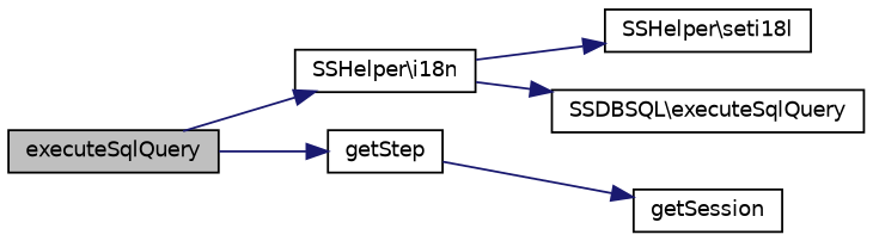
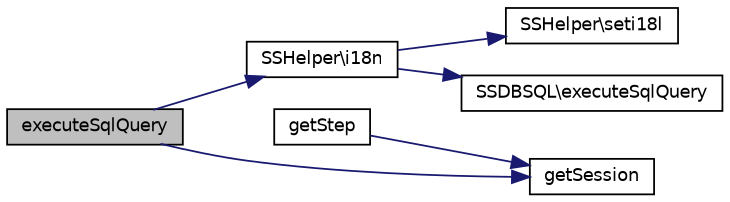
  digraph {
    rankdir=LR
    node [color=black fillcolor=white fontname=Helvetica fontsize=10 shape=record style=filled]
    edge [color=midnightblue fontname=Helvetica fontsize=10 labelfontname=Helvetica labelfontsize=10 style=solid]
    n1 [fillcolor=grey75 fontcolor=black height=0.2 label=executeSqlQuery width=0.4]
    n2 [height=0.2 label="SSHelper\\i18n" width=0.4]
    n3 [height=0.2 label=getStep width=0.4]
    n4 [height=0.2 label="SSHelper\\seti18l" width=0.4]
    n5 [height=0.2 label="SSDBSQL\\executeSqlQuery" width=0.4]
    n6 [height=0.2 label=getSession width=0.4]
    n1 -> n2
-   n1 -> n3
+   n1 -> n6
    n2 -> n4
    n2 -> n5
    n3 -> n6
  }
